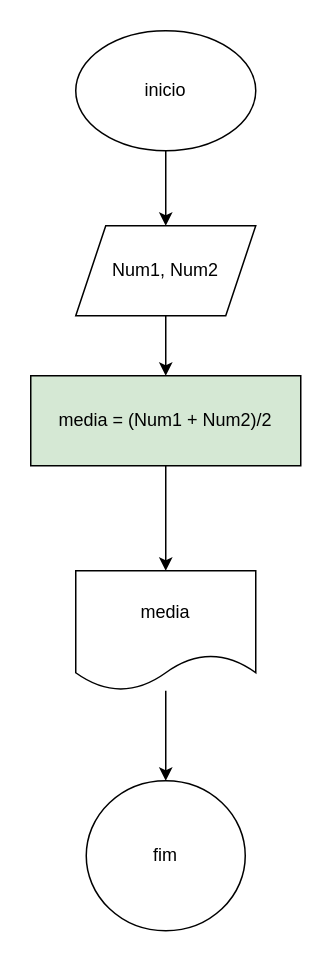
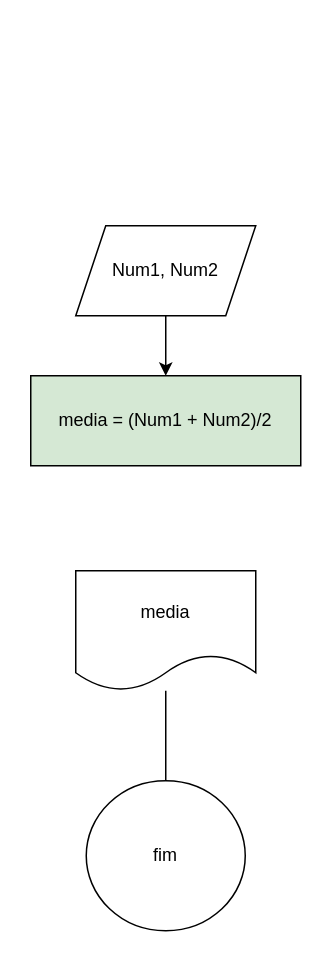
  <mxCell id="0" />
  <mxCell id="1" parent="0" />
- <mxCell id="2" style="edgeStyle=orthogonalEdgeStyle;rounded=0;orthogonalLoop=1;jettySize=auto;html=1;" edge="1" parent="1" source="3" target="5"><mxGeometry relative="1" as="geometry"><Array as="points"><mxPoint x="110" y="110" /><mxPoint x="110" y="110" /></Array></mxGeometry></mxCell>
- <mxCell id="3" value="inicio" style="ellipse;whiteSpace=wrap;html=1;" vertex="1" parent="1"><mxGeometry x="50" y="20" width="120" height="80" as="geometry" /></mxCell>
  <mxCell id="4" value="" style="edgeStyle=orthogonalEdgeStyle;rounded=0;orthogonalLoop=1;jettySize=auto;html=1;" edge="1" parent="1" source="5" target="7"><mxGeometry relative="1" as="geometry" /></mxCell>
  <mxCell id="5" value="Num1, Num2" style="shape=parallelogram;perimeter=parallelogramPerimeter;whiteSpace=wrap;html=1;fixedSize=1;" vertex="1" parent="1"><mxGeometry x="50" y="150" width="120" height="60" as="geometry" /></mxCell>
- <mxCell id="6" value="" style="edgeStyle=orthogonalEdgeStyle;rounded=0;orthogonalLoop=1;jettySize=auto;html=1;" edge="1" parent="1" source="7" target="9"><mxGeometry relative="1" as="geometry" /></mxCell>
  <mxCell id="7" value="media = (Num1 + Num2)/2" style="whiteSpace=wrap;html=1;fillColor=#d5e8d4;" vertex="1" parent="1"><mxGeometry x="20" y="250" width="180" height="60" as="geometry" /></mxCell>
- <mxCell id="8" value="" style="edgeStyle=orthogonalEdgeStyle;rounded=0;orthogonalLoop=1;jettySize=auto;html=1;" edge="1" parent="1" source="9" target="10"><mxGeometry relative="1" as="geometry" /></mxCell>
+ <mxCell id="8" value="" style="edgeStyle=orthogonalEdgeStyle;rounded=0;orthogonalLoop=1;jettySize=auto;html=1;endArrow=none;" edge="1" parent="1" source="9" target="10"><mxGeometry relative="1" as="geometry" /></mxCell>
  <mxCell id="9" value="media" style="shape=document;whiteSpace=wrap;html=1;boundedLbl=1;" vertex="1" parent="1"><mxGeometry x="50" y="380" width="120" height="80" as="geometry" /></mxCell>
  <mxCell id="10" value="fim" style="ellipse;whiteSpace=wrap;html=1;" vertex="1" parent="1"><mxGeometry x="57" y="520" width="106" height="100" as="geometry" /></mxCell>
